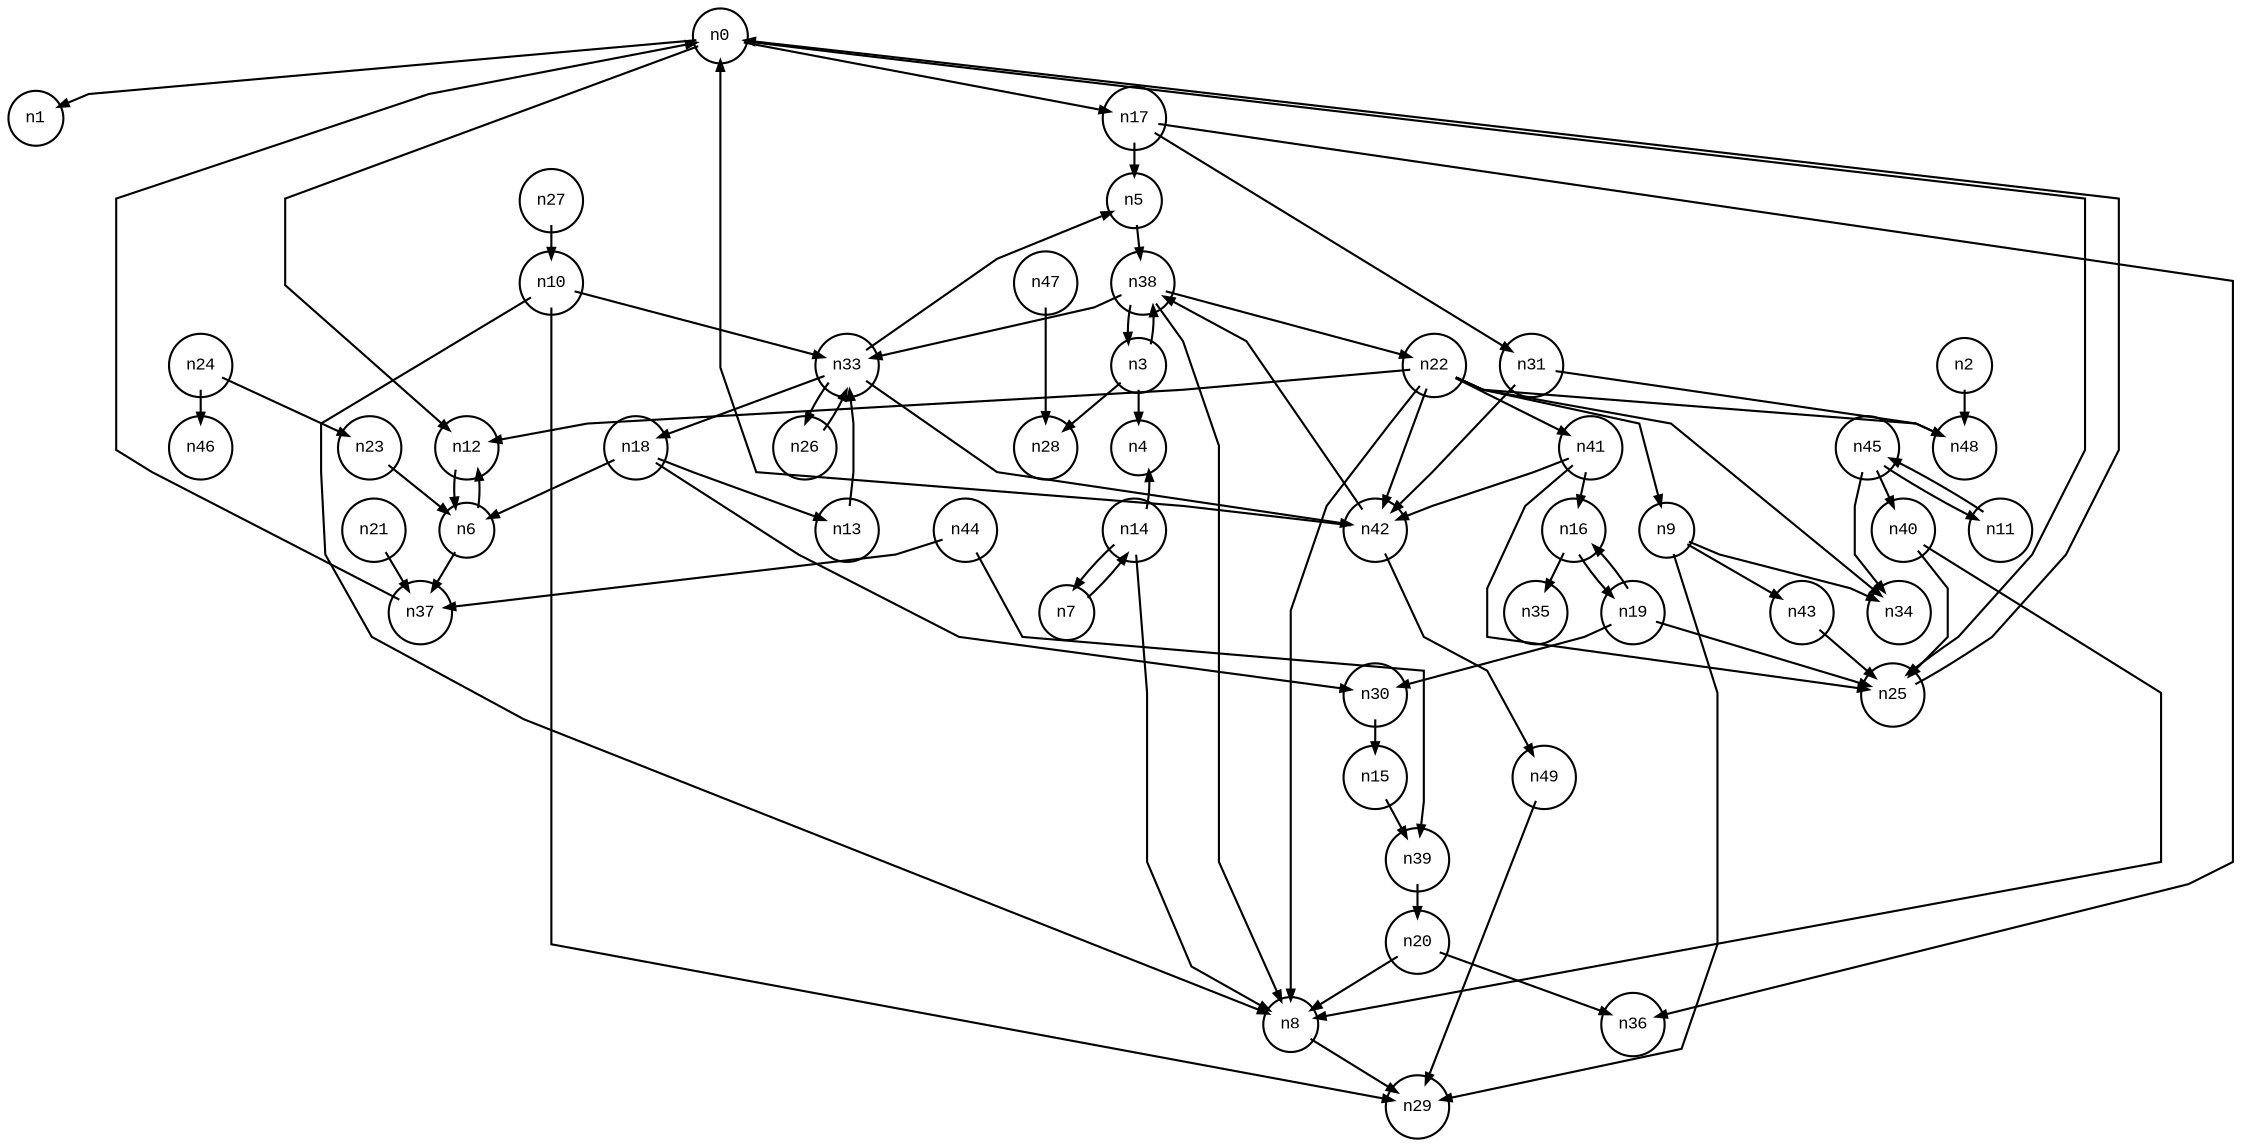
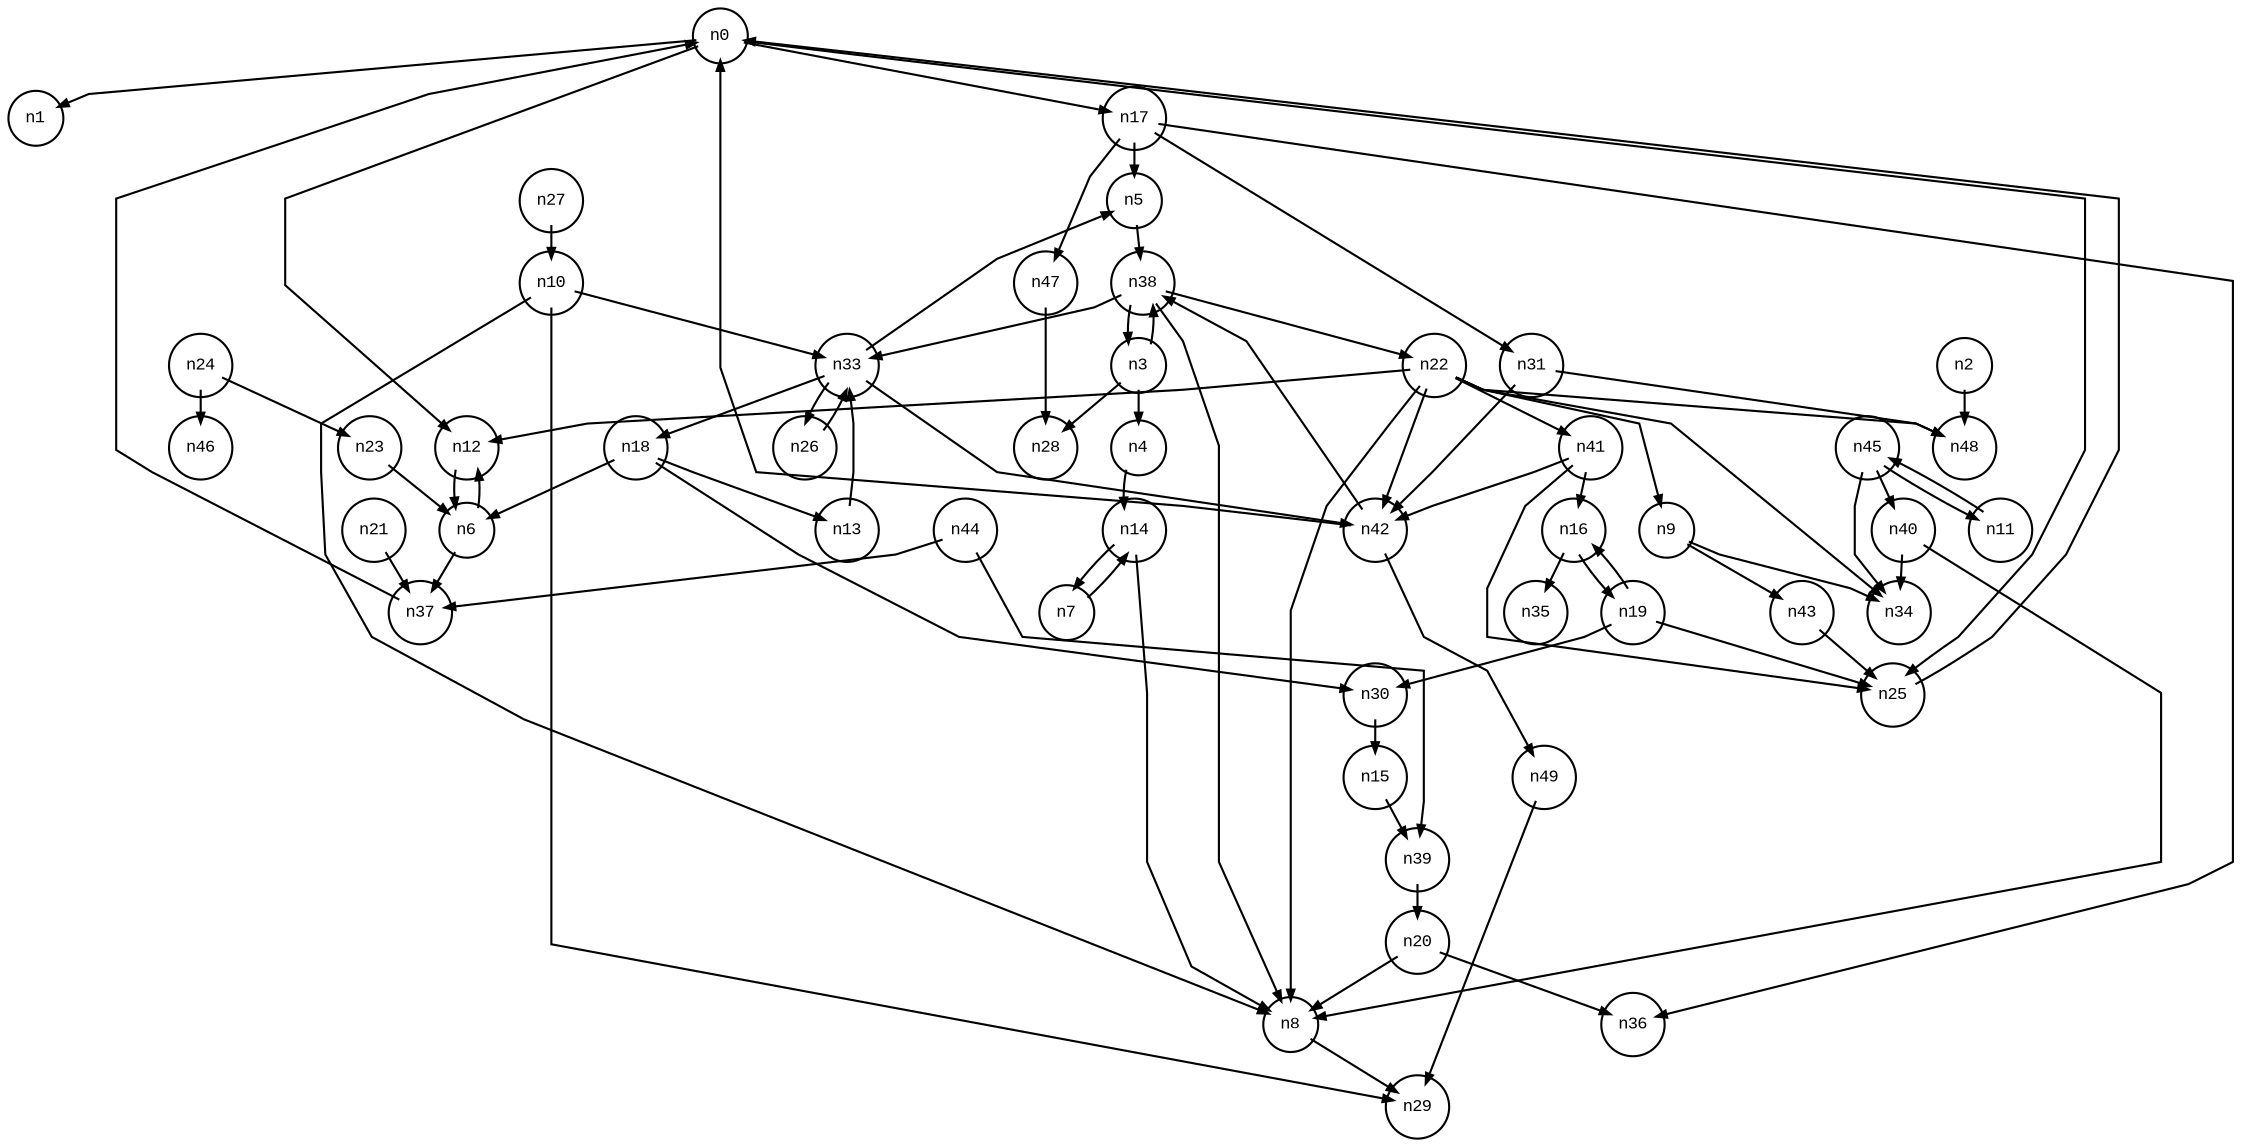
  digraph {
    fontname="Liberation Mono"
    fontsize=8
    nodesep=0.22
    nodesize=0.16
    ranksep=0.22
    splines=polyline
    node [fixedsize=shape fontname="Liberation Mono" fontsize=8 shape=circle]
    edge [arrowsize=0.5 fontname="Liberation Mono"]
    n0 [width=0.32]
    n1 [width=0.32]
    n12 [width=0.32]
    n17 [width=0.32]
    n25 [width=0.32]
    n6 [width=0.32]
    n5 [width=0.32]
    n31 [width=0.32]
    n36 [width=0.32]
    n47 [width=0.32]
    n37 [width=0.32]
    n38 [width=0.32]
    n48 [width=0.32]
    n42 [width=0.32]
    n28 [width=0.32]
    n3 [width=0.32]
    n8 [width=0.32]
    n33 [width=0.32]
    n22 [width=0.32]
    n49 [width=0.32]
    n2 [width=0.32]
    n4 [width=0.32]
    n29 [width=0.32]
    n18 [width=0.32]
    n26 [width=0.32]
    n9 [width=0.32]
    n34 [width=0.32]
    n41 [width=0.32]
    n43 [width=0.32]
    n10 [width=0.32]
    n30 [width=0.32]
    n13 [width=0.32]
    n15 [width=0.32]
    n14 [width=0.32]
    n7 [width=0.32]
    n19 [width=0.32]
    n16 [width=0.32]
    n35 [width=0.32]
    n39 [width=0.32]
    n20 [width=0.32]
    n21 [width=0.32]
    n23 [width=0.32]
    n24 [width=0.32]
    n46 [width=0.32]
    n27 [width=0.32]
    n40 [width=0.32]
    n44 [width=0.32]
    n11 [width=0.32]
    n45 [width=0.32]
    n0 -> n1
    n0 -> n12
    n0 -> n17
    n0 -> n25
    n12 -> n6
    n17 -> n5
    n17 -> n31
    n17 -> n36
+   n17 -> n47
    n25 -> n0
    n6 -> n12
    n6 -> n37
    n5 -> n38
    n31 -> n48
    n31 -> n42
    n47 -> n28
    n37 -> n0
    n38 -> n3
    n38 -> n8
    n38 -> n33
    n38 -> n22
    n42 -> n0
    n42 -> n38
    n42 -> n49
    n3 -> n38
    n3 -> n28
    n3 -> n4
    n8 -> n29
    n33 -> n5
    n33 -> n42
    n33 -> n18
    n33 -> n26
    n22 -> n12
    n22 -> n48
    n22 -> n42
    n22 -> n8
    n22 -> n9
    n22 -> n34
    n22 -> n41
    n49 -> n29
    n2 -> n48
    n18 -> n6
    n18 -> n30
    n18 -> n13
    n26 -> n33
-   n9 -> n29
    n9 -> n34
    n9 -> n43
    n41 -> n25
    n41 -> n42
    n41 -> n16
    n43 -> n25
    n10 -> n8
    n10 -> n33
    n10 -> n29
    n30 -> n15
    n13 -> n33
    n15 -> n39
    n14 -> n8
-   n14 -> n4
+   n4 -> n14
    n14 -> n7
    n7 -> n14
    n19 -> n25
    n19 -> n30
    n19 -> n16
    n16 -> n19
    n16 -> n35
    n39 -> n20
    n20 -> n36
    n20 -> n8
    n21 -> n37
    n23 -> n6
    n24 -> n23
    n24 -> n46
    n27 -> n10
-   n40 -> n25
+   n40 -> n34
    n40 -> n8
    n44 -> n37
    n44 -> n39
    n11 -> n45
    n45 -> n34
    n45 -> n40
    n45 -> n11
  }
